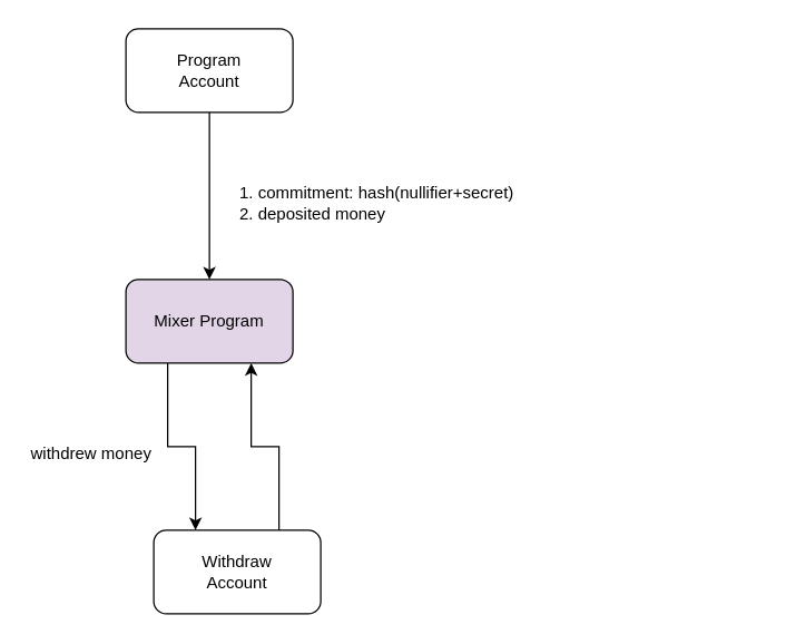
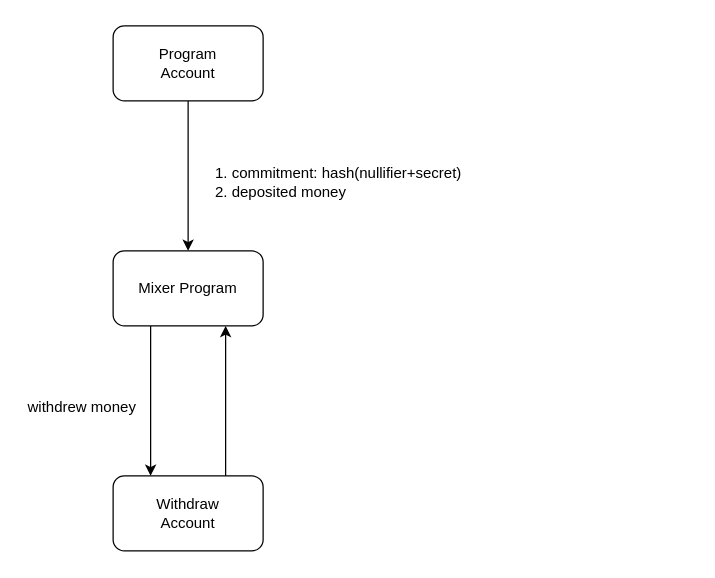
  <mxCell id="0" />
  <mxCell id="1" parent="0" />
  <mxCell id="2" style="edgeStyle=orthogonalEdgeStyle;rounded=0;orthogonalLoop=1;jettySize=auto;html=1;exitX=0.25;exitY=1;exitDx=0;exitDy=0;entryX=0.25;entryY=0;entryDx=0;entryDy=0;" edge="1" parent="1" source="3" target="5"><mxGeometry relative="1" as="geometry" /></mxCell>
- <mxCell id="3" value="Mixer Program" style="rounded=1;whiteSpace=wrap;html=1;fillColor=#e1d5e7;" vertex="1" parent="1"><mxGeometry x="90" y="200" width="120" height="60" as="geometry" /></mxCell>
+ <mxCell id="3" value="Mixer Program" style="rounded=1;whiteSpace=wrap;html=1;" vertex="1" parent="1"><mxGeometry x="90" y="200" width="120" height="60" as="geometry" /></mxCell>
  <mxCell id="4" style="edgeStyle=orthogonalEdgeStyle;rounded=0;orthogonalLoop=1;jettySize=auto;html=1;exitX=0.75;exitY=0;exitDx=0;exitDy=0;entryX=0.75;entryY=1;entryDx=0;entryDy=0;" edge="1" parent="1" source="5" target="3"><mxGeometry relative="1" as="geometry" /></mxCell>
- <mxCell id="5" value="Withdraw&lt;br&gt;Account" style="rounded=1;whiteSpace=wrap;html=1;" vertex="1" parent="1"><mxGeometry x="110" y="380" width="120" height="60" as="geometry" /></mxCell>
+ <mxCell id="5" value="Withdraw&lt;br&gt;Account" style="rounded=1;whiteSpace=wrap;html=1;" vertex="1" parent="1"><mxGeometry x="90" y="380" width="120" height="60" as="geometry" /></mxCell>
  <mxCell id="6" style="edgeStyle=orthogonalEdgeStyle;rounded=0;orthogonalLoop=1;jettySize=auto;html=1;entryX=0.5;entryY=0;entryDx=0;entryDy=0;" edge="1" parent="1" source="7" target="3"><mxGeometry relative="1" as="geometry" /></mxCell>
  <mxCell id="7" value="Program&lt;br&gt;Account" style="rounded=1;whiteSpace=wrap;html=1;" vertex="1" parent="1"><mxGeometry x="90" y="20" width="120" height="60" as="geometry" /></mxCell>
  <mxCell id="8" value="1. commitment: hash(nullifier+secret)&lt;br&gt;2. deposited money" style="text;html=1;strokeColor=none;fillColor=none;align=left;verticalAlign=middle;whiteSpace=wrap;rounded=0;" vertex="1" parent="1"><mxGeometry x="170" y="130" width="380" height="30" as="geometry" /></mxCell>
  <mxCell id="9" value="withdrew money" style="text;html=1;strokeColor=none;fillColor=none;align=left;verticalAlign=middle;whiteSpace=wrap;rounded=0;" vertex="1" parent="1"><mxGeometry x="20" y="310" width="100" height="30" as="geometry" /></mxCell>
